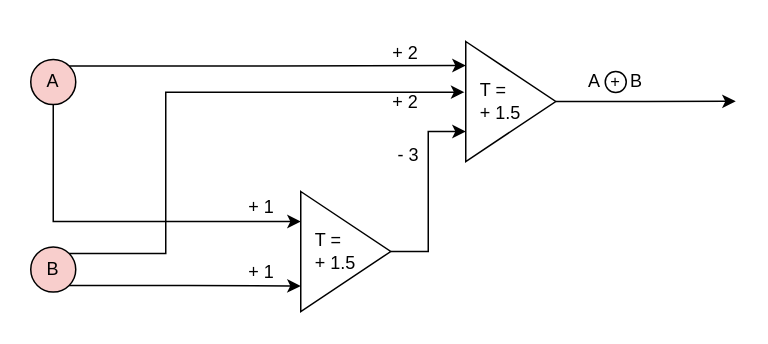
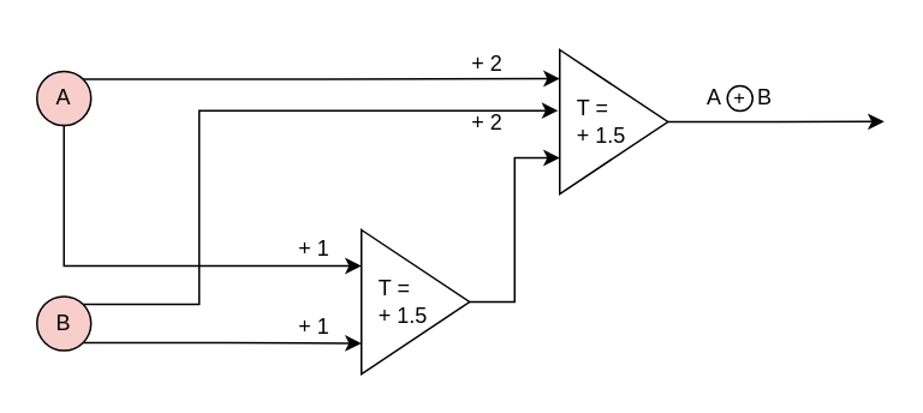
  <mxCell id="0" />
  <mxCell id="1" parent="0" />
  <mxCell id="2" style="edgeStyle=orthogonalEdgeStyle;rounded=0;orthogonalLoop=1;jettySize=auto;html=1;exitX=1;exitY=0.5;exitDx=0;exitDy=0;fontSize=11;" edge="1" parent="1" source="3"><mxGeometry relative="1" as="geometry"><mxPoint x="490" y="66.857" as="targetPoint" /></mxGeometry></mxCell>
  <mxCell id="3" value="&lt;div style=&quot;text-align: left&quot;&gt;&lt;span&gt;T =&lt;/span&gt;&lt;/div&gt;+ 1.5&amp;nbsp; &amp;nbsp;&amp;nbsp;" style="triangle;whiteSpace=wrap;html=1;" vertex="1" parent="1"><mxGeometry x="310" y="27" width="60" height="80" as="geometry" /></mxCell>
  <mxCell id="4" style="edgeStyle=orthogonalEdgeStyle;rounded=0;orthogonalLoop=1;jettySize=auto;html=1;exitX=1;exitY=0.5;exitDx=0;exitDy=0;entryX=0;entryY=0.75;entryDx=0;entryDy=0;fontSize=11;" edge="1" parent="1" source="5" target="3"><mxGeometry relative="1" as="geometry" /></mxCell>
  <mxCell id="5" value="&lt;div style=&quot;text-align: left&quot;&gt;T =&lt;/div&gt;+ 1.5&amp;nbsp; &amp;nbsp;&amp;nbsp;" style="triangle;whiteSpace=wrap;html=1;align=center;" vertex="1" parent="1"><mxGeometry x="200" y="127" width="60" height="80" as="geometry" /></mxCell>
  <mxCell id="6" style="edgeStyle=orthogonalEdgeStyle;rounded=0;orthogonalLoop=1;jettySize=auto;html=1;exitX=1;exitY=0;exitDx=0;exitDy=0;" edge="1" parent="1" source="8"><mxGeometry relative="1" as="geometry"><mxPoint x="310" y="43" as="targetPoint" /></mxGeometry></mxCell>
  <mxCell id="7" style="edgeStyle=orthogonalEdgeStyle;rounded=0;orthogonalLoop=1;jettySize=auto;html=1;exitX=0.5;exitY=1;exitDx=0;exitDy=0;entryX=0;entryY=0.25;entryDx=0;entryDy=0;fontSize=11;" edge="1" parent="1" source="8" target="5"><mxGeometry relative="1" as="geometry" /></mxCell>
  <mxCell id="8" value="A" style="ellipse;whiteSpace=wrap;html=1;aspect=fixed;fillColor=#f8cecc;" vertex="1" parent="1"><mxGeometry x="20" y="39" width="30" height="30" as="geometry" /></mxCell>
  <mxCell id="9" style="edgeStyle=orthogonalEdgeStyle;rounded=0;orthogonalLoop=1;jettySize=auto;html=1;exitX=1;exitY=1;exitDx=0;exitDy=0;fontSize=11;" edge="1" parent="1" source="11"><mxGeometry relative="1" as="geometry"><mxPoint x="200" y="190" as="targetPoint" /></mxGeometry></mxCell>
  <mxCell id="10" style="edgeStyle=orthogonalEdgeStyle;rounded=0;orthogonalLoop=1;jettySize=auto;html=1;exitX=1;exitY=0;exitDx=0;exitDy=0;entryX=-0.015;entryY=0.422;entryDx=0;entryDy=0;entryPerimeter=0;fontSize=11;" edge="1" parent="1" source="11" target="3"><mxGeometry relative="1" as="geometry"><Array as="points"><mxPoint x="110" y="168" /><mxPoint x="110" y="61" /></Array></mxGeometry></mxCell>
  <mxCell id="11" value="B" style="ellipse;whiteSpace=wrap;html=1;aspect=fixed;fillColor=#f8cecc;" vertex="1" parent="1"><mxGeometry x="20" y="164" width="30" height="30" as="geometry" /></mxCell>
  <mxCell id="12" value="+ 2" style="text;html=1;strokeColor=none;fillColor=none;align=center;verticalAlign=middle;whiteSpace=wrap;rounded=0;" vertex="1" parent="1"><mxGeometry x="240" y="20" width="60" height="30" as="geometry" /></mxCell>
  <mxCell id="13" value="A&amp;nbsp; &amp;nbsp; &amp;nbsp; B" style="text;html=1;strokeColor=none;fillColor=none;align=center;verticalAlign=middle;whiteSpace=wrap;rounded=0;" vertex="1" parent="1"><mxGeometry x="370" y="39" width="80" height="30" as="geometry" /></mxCell>
  <mxCell id="14" value="+" style="ellipse;whiteSpace=wrap;html=1;aspect=fixed;strokeWidth=1;fillColor=none;verticalAlign=middle;fontSize=11;" vertex="1" parent="1"><mxGeometry x="403" y="47" width="14" height="14" as="geometry" /></mxCell>
  <mxCell id="15" value="+ 2" style="text;html=1;strokeColor=none;fillColor=none;align=center;verticalAlign=middle;whiteSpace=wrap;rounded=0;" vertex="1" parent="1"><mxGeometry x="240" y="53" width="60" height="30" as="geometry" /></mxCell>
- <mxCell id="16" value="- 3" style="text;html=1;strokeColor=none;fillColor=none;align=center;verticalAlign=middle;whiteSpace=wrap;rounded=0;" vertex="1" parent="1"><mxGeometry x="242" y="88" width="60" height="30" as="geometry" /></mxCell>
  <mxCell id="17" value="+ 1" style="text;html=1;strokeColor=none;fillColor=none;align=center;verticalAlign=middle;whiteSpace=wrap;rounded=0;" vertex="1" parent="1"><mxGeometry x="144" y="123" width="60" height="30" as="geometry" /></mxCell>
  <mxCell id="18" value="+ 1" style="text;html=1;strokeColor=none;fillColor=none;align=center;verticalAlign=middle;whiteSpace=wrap;rounded=0;" vertex="1" parent="1"><mxGeometry x="144" y="166" width="60" height="30" as="geometry" /></mxCell>
